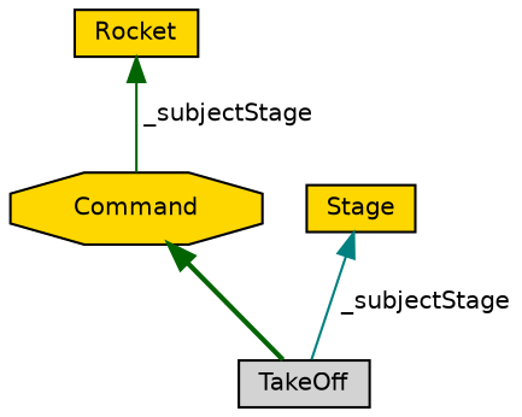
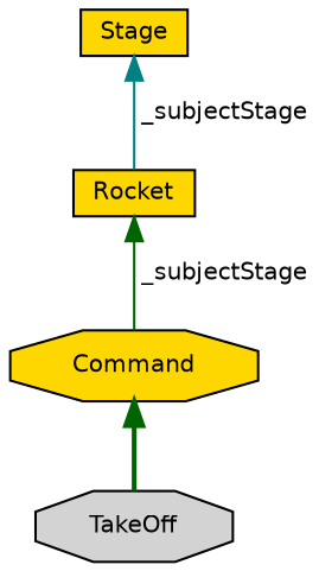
  digraph {
    node [color=black fillcolor=gold fontname=Helvetica fontsize=10 shape=octagon style=filled]
    edge [color=darkgreen dir=back fontname=Helvetica fontsize=10 labelfontname=Helvetica labelfontsize=10 style=solid]
-   n1 [fillcolor=lightgrey fontcolor=black height=0.2 label=TakeOff shape=box width=0.4]
+   n1 [fillcolor=lightgrey fontcolor=black height=0.2 label=TakeOff width=0.4]
    n2 [height=0.2 label=Command width=0.4]
    n3 [height=0.2 label=Rocket shape=box width=0.4]
    n4 [height=0.2 label=Stage shape=box width=0.4]
    n2 -> n1 [style=bold]
    n3 -> n2 [label=" _subjectStage"]
-   n4 -> n1 [color=teal label=" _subjectStage"]
+   n4 -> n3 [color=teal label=" _subjectStage"]
  }
